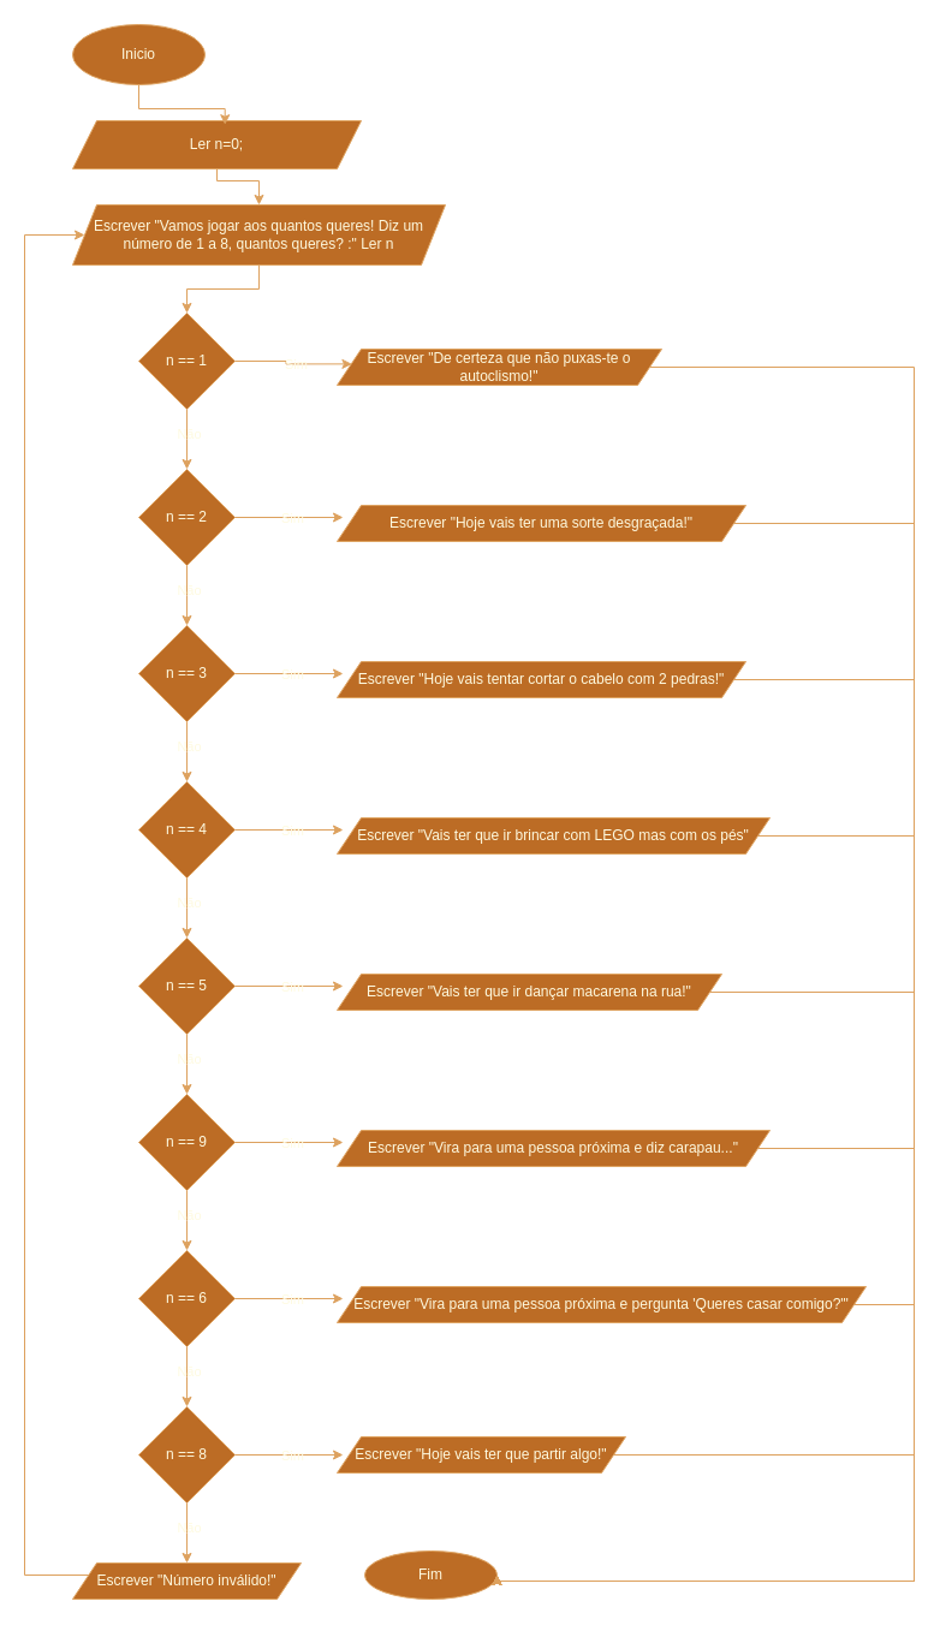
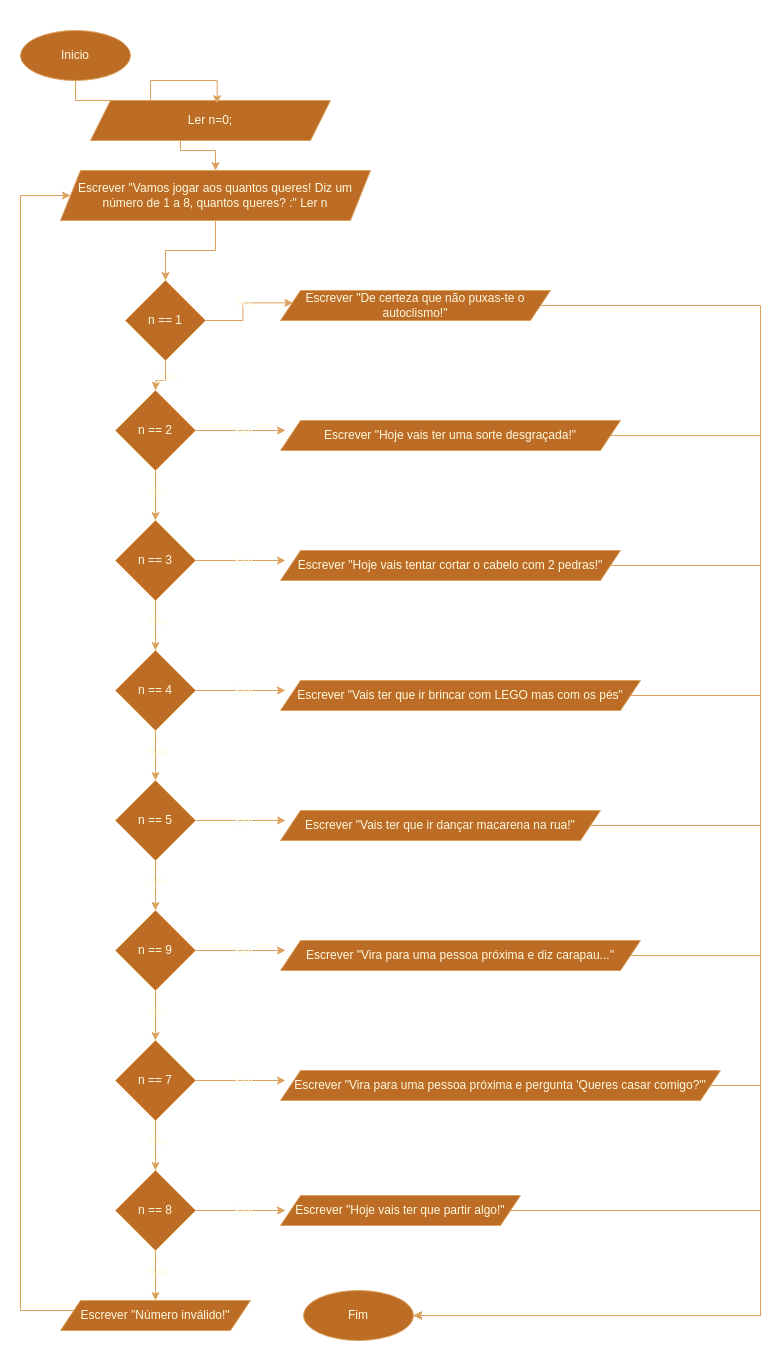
  <mxCell id="0" />
  <mxCell id="1" parent="0" />
- <mxCell id="2" value="Inicio" style="ellipse;whiteSpace=wrap;html=1;labelBackgroundColor=none;fillColor=#BC6C25;strokeColor=#DDA15E;fontColor=#FEFAE0;" vertex="1" parent="1"><mxGeometry x="60" y="20" width="110" height="50" as="geometry" /></mxCell>
+ <mxCell id="2" value="Inicio" style="ellipse;whiteSpace=wrap;html=1;labelBackgroundColor=none;fillColor=#BC6C25;strokeColor=#DDA15E;fontColor=#FEFAE0;" vertex="1" parent="1"><mxGeometry x="20" y="30" width="110" height="50" as="geometry" /></mxCell>
  <mxCell id="3" style="edgeStyle=orthogonalEdgeStyle;rounded=0;orthogonalLoop=1;jettySize=auto;html=1;entryX=0.5;entryY=0;entryDx=0;entryDy=0;labelBackgroundColor=none;fontColor=default;strokeColor=#DDA15E;" edge="1" parent="1" source="4" target="7"><mxGeometry relative="1" as="geometry"><Array as="points"><mxPoint x="180" y="150" /><mxPoint x="215" y="150" /></Array></mxGeometry></mxCell>
- <mxCell id="4" value="Ler n=0;" style="shape=parallelogram;perimeter=parallelogramPerimeter;whiteSpace=wrap;html=1;fixedSize=1;labelBackgroundColor=none;fillColor=#BC6C25;strokeColor=#DDA15E;fontColor=#FEFAE0;" vertex="1" parent="1"><mxGeometry x="60" y="100" width="240" height="40" as="geometry" /></mxCell>
+ <mxCell id="4" value="Ler n=0;" style="shape=parallelogram;perimeter=parallelogramPerimeter;whiteSpace=wrap;html=1;fixedSize=1;labelBackgroundColor=none;fillColor=#BC6C25;strokeColor=#DDA15E;fontColor=#FEFAE0;" vertex="1" parent="1"><mxGeometry x="90" y="100" width="240" height="40" as="geometry" /></mxCell>
  <mxCell id="5" style="edgeStyle=orthogonalEdgeStyle;rounded=0;orthogonalLoop=1;jettySize=auto;html=1;entryX=0.528;entryY=0.08;entryDx=0;entryDy=0;entryPerimeter=0;labelBackgroundColor=none;fontColor=default;strokeColor=#DDA15E;" edge="1" parent="1" source="2" target="4"><mxGeometry relative="1" as="geometry" /></mxCell>
  <mxCell id="6" style="edgeStyle=orthogonalEdgeStyle;rounded=0;orthogonalLoop=1;jettySize=auto;html=1;labelBackgroundColor=none;strokeColor=#DDA15E;fontColor=default;" edge="1" parent="1" source="7" target="13"><mxGeometry relative="1" as="geometry" /></mxCell>
  <mxCell id="7" value="Escrever &quot;Vamos jogar aos quantos queres! Diz um número de 1 a 8, quantos queres? :&quot; Ler n" style="shape=parallelogram;perimeter=parallelogramPerimeter;whiteSpace=wrap;html=1;fixedSize=1;labelBackgroundColor=none;fillColor=#BC6C25;strokeColor=#DDA15E;fontColor=#FEFAE0;" vertex="1" parent="1"><mxGeometry x="60" y="170" width="310" height="50" as="geometry" /></mxCell>
- <mxCell id="8" value="Fim" style="ellipse;whiteSpace=wrap;html=1;labelBackgroundColor=none;fillColor=#BC6C25;strokeColor=#DDA15E;fontColor=#FEFAE0;" vertex="1" parent="1"><mxGeometry x="303" y="1290" width="110" height="40" as="geometry" /></mxCell>
+ <mxCell id="8" value="Fim" style="ellipse;whiteSpace=wrap;html=1;labelBackgroundColor=none;fillColor=#BC6C25;strokeColor=#DDA15E;fontColor=#FEFAE0;" vertex="1" parent="1"><mxGeometry x="303" y="1290" width="110" height="50" as="geometry" /></mxCell>
  <mxCell id="9" style="edgeStyle=orthogonalEdgeStyle;rounded=0;orthogonalLoop=1;jettySize=auto;html=1;labelBackgroundColor=none;strokeColor=#DDA15E;fontColor=default;" edge="1" parent="1" source="13"><mxGeometry relative="1" as="geometry"><mxPoint x="155" y="390" as="targetPoint" /></mxGeometry></mxCell>
  <mxCell id="10" value="Não" style="edgeLabel;html=1;align=center;verticalAlign=middle;resizable=0;points=[];labelBackgroundColor=none;fontColor=#FEFAE0;" vertex="1" connectable="0" parent="9"><mxGeometry x="-0.211" y="1" relative="1" as="geometry"><mxPoint as="offset" /></mxGeometry></mxCell>
  <mxCell id="11" style="edgeStyle=orthogonalEdgeStyle;rounded=0;orthogonalLoop=1;jettySize=auto;html=1;entryX=0.046;entryY=0.413;entryDx=0;entryDy=0;entryPerimeter=0;labelBackgroundColor=none;strokeColor=#DDA15E;fontColor=default;" edge="1" parent="1" source="13" target="52"><mxGeometry relative="1" as="geometry"><mxPoint x="285" y="300" as="targetPoint" /></mxGeometry></mxCell>
  <mxCell id="12" value="Sim" style="edgeLabel;html=1;align=center;verticalAlign=middle;resizable=0;points=[];labelBackgroundColor=none;fontColor=#FEFAE0;" vertex="1" connectable="0" parent="11"><mxGeometry x="0.06" relative="1" as="geometry"><mxPoint as="offset" /></mxGeometry></mxCell>
- <mxCell id="13" value="n == 1" style="rhombus;whiteSpace=wrap;html=1;labelBackgroundColor=none;fillColor=#BC6C25;strokeColor=#DDA15E;fontColor=#FEFAE0;" vertex="1" parent="1"><mxGeometry x="115" y="260" width="80" height="80" as="geometry" /></mxCell>
+ <mxCell id="13" value="n == 1" style="rhombus;whiteSpace=wrap;html=1;labelBackgroundColor=none;fillColor=#BC6C25;strokeColor=#DDA15E;fontColor=#FEFAE0;" vertex="1" parent="1"><mxGeometry x="125" y="280" width="80" height="80" as="geometry" /></mxCell>
  <mxCell id="14" style="edgeStyle=orthogonalEdgeStyle;rounded=0;orthogonalLoop=1;jettySize=auto;html=1;labelBackgroundColor=none;strokeColor=#DDA15E;fontColor=default;" edge="1" parent="1" source="18"><mxGeometry relative="1" as="geometry"><mxPoint x="155" y="520" as="targetPoint" /></mxGeometry></mxCell>
  <mxCell id="15" value="Não" style="edgeLabel;html=1;align=center;verticalAlign=middle;resizable=0;points=[];labelBackgroundColor=none;fontColor=#FEFAE0;" vertex="1" connectable="0" parent="14"><mxGeometry x="-0.211" y="1" relative="1" as="geometry"><mxPoint as="offset" /></mxGeometry></mxCell>
  <mxCell id="16" style="edgeStyle=orthogonalEdgeStyle;rounded=0;orthogonalLoop=1;jettySize=auto;html=1;labelBackgroundColor=none;strokeColor=#DDA15E;fontColor=default;" edge="1" parent="1" source="18"><mxGeometry relative="1" as="geometry"><mxPoint x="285" y="430" as="targetPoint" /></mxGeometry></mxCell>
  <mxCell id="17" value="Sim" style="edgeLabel;html=1;align=center;verticalAlign=middle;resizable=0;points=[];labelBackgroundColor=none;fontColor=#FEFAE0;" vertex="1" connectable="0" parent="16"><mxGeometry x="0.06" relative="1" as="geometry"><mxPoint as="offset" /></mxGeometry></mxCell>
  <mxCell id="18" value="n == 2" style="rhombus;whiteSpace=wrap;html=1;labelBackgroundColor=none;fillColor=#BC6C25;strokeColor=#DDA15E;fontColor=#FEFAE0;" vertex="1" parent="1"><mxGeometry x="115" y="390" width="80" height="80" as="geometry" /></mxCell>
  <mxCell id="19" style="edgeStyle=orthogonalEdgeStyle;rounded=0;orthogonalLoop=1;jettySize=auto;html=1;labelBackgroundColor=none;strokeColor=#DDA15E;fontColor=default;" edge="1" parent="1" source="23"><mxGeometry relative="1" as="geometry"><mxPoint x="155" y="650" as="targetPoint" /></mxGeometry></mxCell>
  <mxCell id="20" value="Não" style="edgeLabel;html=1;align=center;verticalAlign=middle;resizable=0;points=[];labelBackgroundColor=none;fontColor=#FEFAE0;" vertex="1" connectable="0" parent="19"><mxGeometry x="-0.211" y="1" relative="1" as="geometry"><mxPoint as="offset" /></mxGeometry></mxCell>
  <mxCell id="21" style="edgeStyle=orthogonalEdgeStyle;rounded=0;orthogonalLoop=1;jettySize=auto;html=1;labelBackgroundColor=none;strokeColor=#DDA15E;fontColor=default;" edge="1" parent="1" source="23"><mxGeometry relative="1" as="geometry"><mxPoint x="285" y="560" as="targetPoint" /></mxGeometry></mxCell>
  <mxCell id="22" value="Sim" style="edgeLabel;html=1;align=center;verticalAlign=middle;resizable=0;points=[];labelBackgroundColor=none;fontColor=#FEFAE0;" vertex="1" connectable="0" parent="21"><mxGeometry x="0.06" relative="1" as="geometry"><mxPoint as="offset" /></mxGeometry></mxCell>
  <mxCell id="23" value="n == 3" style="rhombus;whiteSpace=wrap;html=1;labelBackgroundColor=none;fillColor=#BC6C25;strokeColor=#DDA15E;fontColor=#FEFAE0;" vertex="1" parent="1"><mxGeometry x="115" y="520" width="80" height="80" as="geometry" /></mxCell>
  <mxCell id="24" style="edgeStyle=orthogonalEdgeStyle;rounded=0;orthogonalLoop=1;jettySize=auto;html=1;labelBackgroundColor=none;strokeColor=#DDA15E;fontColor=default;" edge="1" parent="1" source="28"><mxGeometry relative="1" as="geometry"><mxPoint x="155" y="780" as="targetPoint" /></mxGeometry></mxCell>
  <mxCell id="25" value="Não" style="edgeLabel;html=1;align=center;verticalAlign=middle;resizable=0;points=[];labelBackgroundColor=none;fontColor=#FEFAE0;" vertex="1" connectable="0" parent="24"><mxGeometry x="-0.211" y="1" relative="1" as="geometry"><mxPoint as="offset" /></mxGeometry></mxCell>
  <mxCell id="26" style="edgeStyle=orthogonalEdgeStyle;rounded=0;orthogonalLoop=1;jettySize=auto;html=1;labelBackgroundColor=none;strokeColor=#DDA15E;fontColor=default;" edge="1" parent="1" source="28"><mxGeometry relative="1" as="geometry"><mxPoint x="285" y="690" as="targetPoint" /></mxGeometry></mxCell>
  <mxCell id="27" value="Sim" style="edgeLabel;html=1;align=center;verticalAlign=middle;resizable=0;points=[];labelBackgroundColor=none;fontColor=#FEFAE0;" vertex="1" connectable="0" parent="26"><mxGeometry x="0.06" relative="1" as="geometry"><mxPoint as="offset" /></mxGeometry></mxCell>
  <mxCell id="28" value="n == 4" style="rhombus;whiteSpace=wrap;html=1;labelBackgroundColor=none;fillColor=#BC6C25;strokeColor=#DDA15E;fontColor=#FEFAE0;" vertex="1" parent="1"><mxGeometry x="115" y="650" width="80" height="80" as="geometry" /></mxCell>
  <mxCell id="29" style="edgeStyle=orthogonalEdgeStyle;rounded=0;orthogonalLoop=1;jettySize=auto;html=1;labelBackgroundColor=none;strokeColor=#DDA15E;fontColor=default;" edge="1" parent="1" source="33"><mxGeometry relative="1" as="geometry"><mxPoint x="155" y="910" as="targetPoint" /></mxGeometry></mxCell>
  <mxCell id="30" value="Não" style="edgeLabel;html=1;align=center;verticalAlign=middle;resizable=0;points=[];labelBackgroundColor=none;fontColor=#FEFAE0;" vertex="1" connectable="0" parent="29"><mxGeometry x="-0.211" y="1" relative="1" as="geometry"><mxPoint as="offset" /></mxGeometry></mxCell>
  <mxCell id="31" style="edgeStyle=orthogonalEdgeStyle;rounded=0;orthogonalLoop=1;jettySize=auto;html=1;labelBackgroundColor=none;strokeColor=#DDA15E;fontColor=default;" edge="1" parent="1" source="33"><mxGeometry relative="1" as="geometry"><mxPoint x="285" y="820" as="targetPoint" /></mxGeometry></mxCell>
  <mxCell id="32" value="Sim" style="edgeLabel;html=1;align=center;verticalAlign=middle;resizable=0;points=[];labelBackgroundColor=none;fontColor=#FEFAE0;" vertex="1" connectable="0" parent="31"><mxGeometry x="0.06" relative="1" as="geometry"><mxPoint as="offset" /></mxGeometry></mxCell>
  <mxCell id="33" value="n == 5" style="rhombus;whiteSpace=wrap;html=1;labelBackgroundColor=none;fillColor=#BC6C25;strokeColor=#DDA15E;fontColor=#FEFAE0;" vertex="1" parent="1"><mxGeometry x="115" y="780" width="80" height="80" as="geometry" /></mxCell>
  <mxCell id="34" style="edgeStyle=orthogonalEdgeStyle;rounded=0;orthogonalLoop=1;jettySize=auto;html=1;labelBackgroundColor=none;strokeColor=#DDA15E;fontColor=default;" edge="1" parent="1" source="38"><mxGeometry relative="1" as="geometry"><mxPoint x="155" y="1040" as="targetPoint" /></mxGeometry></mxCell>
  <mxCell id="35" value="Não" style="edgeLabel;html=1;align=center;verticalAlign=middle;resizable=0;points=[];labelBackgroundColor=none;fontColor=#FEFAE0;" vertex="1" connectable="0" parent="34"><mxGeometry x="-0.211" y="1" relative="1" as="geometry"><mxPoint as="offset" /></mxGeometry></mxCell>
  <mxCell id="36" style="edgeStyle=orthogonalEdgeStyle;rounded=0;orthogonalLoop=1;jettySize=auto;html=1;labelBackgroundColor=none;strokeColor=#DDA15E;fontColor=default;" edge="1" parent="1" source="38"><mxGeometry relative="1" as="geometry"><mxPoint x="285" y="950" as="targetPoint" /></mxGeometry></mxCell>
  <mxCell id="37" value="Sim" style="edgeLabel;html=1;align=center;verticalAlign=middle;resizable=0;points=[];labelBackgroundColor=none;fontColor=#FEFAE0;" vertex="1" connectable="0" parent="36"><mxGeometry x="0.06" relative="1" as="geometry"><mxPoint as="offset" /></mxGeometry></mxCell>
  <mxCell id="38" value="n == 9" style="rhombus;whiteSpace=wrap;html=1;labelBackgroundColor=none;fillColor=#BC6C25;strokeColor=#DDA15E;fontColor=#FEFAE0;" vertex="1" parent="1"><mxGeometry x="115" y="910" width="80" height="80" as="geometry" /></mxCell>
  <mxCell id="39" style="edgeStyle=orthogonalEdgeStyle;rounded=0;orthogonalLoop=1;jettySize=auto;html=1;labelBackgroundColor=none;strokeColor=#DDA15E;fontColor=default;" edge="1" parent="1" source="43"><mxGeometry relative="1" as="geometry"><mxPoint x="155" y="1170" as="targetPoint" /></mxGeometry></mxCell>
  <mxCell id="40" value="Não" style="edgeLabel;html=1;align=center;verticalAlign=middle;resizable=0;points=[];labelBackgroundColor=none;fontColor=#FEFAE0;" vertex="1" connectable="0" parent="39"><mxGeometry x="-0.211" y="1" relative="1" as="geometry"><mxPoint as="offset" /></mxGeometry></mxCell>
  <mxCell id="41" style="edgeStyle=orthogonalEdgeStyle;rounded=0;orthogonalLoop=1;jettySize=auto;html=1;labelBackgroundColor=none;strokeColor=#DDA15E;fontColor=default;" edge="1" parent="1" source="43"><mxGeometry relative="1" as="geometry"><mxPoint x="285" y="1080" as="targetPoint" /></mxGeometry></mxCell>
  <mxCell id="42" value="Sim" style="edgeLabel;html=1;align=center;verticalAlign=middle;resizable=0;points=[];labelBackgroundColor=none;fontColor=#FEFAE0;" vertex="1" connectable="0" parent="41"><mxGeometry x="0.06" relative="1" as="geometry"><mxPoint as="offset" /></mxGeometry></mxCell>
- <mxCell id="43" value="n == 6" style="rhombus;whiteSpace=wrap;html=1;labelBackgroundColor=none;fillColor=#BC6C25;strokeColor=#DDA15E;fontColor=#FEFAE0;" vertex="1" parent="1"><mxGeometry x="115" y="1040" width="80" height="80" as="geometry" /></mxCell>
+ <mxCell id="43" value="n == 7" style="rhombus;whiteSpace=wrap;html=1;labelBackgroundColor=none;fillColor=#BC6C25;strokeColor=#DDA15E;fontColor=#FEFAE0;" vertex="1" parent="1"><mxGeometry x="115" y="1040" width="80" height="80" as="geometry" /></mxCell>
  <mxCell id="44" style="edgeStyle=orthogonalEdgeStyle;rounded=0;orthogonalLoop=1;jettySize=auto;html=1;labelBackgroundColor=none;strokeColor=#DDA15E;fontColor=default;" edge="1" parent="1" source="48"><mxGeometry relative="1" as="geometry"><mxPoint x="155" y="1300" as="targetPoint" /></mxGeometry></mxCell>
  <mxCell id="45" value="Não" style="edgeLabel;html=1;align=center;verticalAlign=middle;resizable=0;points=[];labelBackgroundColor=none;fontColor=#FEFAE0;" vertex="1" connectable="0" parent="44"><mxGeometry x="-0.211" y="1" relative="1" as="geometry"><mxPoint as="offset" /></mxGeometry></mxCell>
  <mxCell id="46" style="edgeStyle=orthogonalEdgeStyle;rounded=0;orthogonalLoop=1;jettySize=auto;html=1;labelBackgroundColor=none;strokeColor=#DDA15E;fontColor=default;" edge="1" parent="1" source="48"><mxGeometry relative="1" as="geometry"><mxPoint x="285" y="1210" as="targetPoint" /></mxGeometry></mxCell>
  <mxCell id="47" value="Sim" style="edgeLabel;html=1;align=center;verticalAlign=middle;resizable=0;points=[];labelBackgroundColor=none;fontColor=#FEFAE0;" vertex="1" connectable="0" parent="46"><mxGeometry x="0.06" relative="1" as="geometry"><mxPoint as="offset" /></mxGeometry></mxCell>
  <mxCell id="48" value="n == 8" style="rhombus;whiteSpace=wrap;html=1;labelBackgroundColor=none;fillColor=#BC6C25;strokeColor=#DDA15E;fontColor=#FEFAE0;" vertex="1" parent="1"><mxGeometry x="115" y="1170" width="80" height="80" as="geometry" /></mxCell>
  <mxCell id="49" style="edgeStyle=orthogonalEdgeStyle;rounded=0;orthogonalLoop=1;jettySize=auto;html=1;entryX=0;entryY=0.5;entryDx=0;entryDy=0;labelBackgroundColor=none;strokeColor=#DDA15E;fontColor=default;" edge="1" parent="1" source="50" target="7"><mxGeometry relative="1" as="geometry"><Array as="points"><mxPoint x="20" y="1310" /><mxPoint x="20" y="195" /></Array></mxGeometry></mxCell>
  <mxCell id="50" value="Escrever &quot;Número inválido!&quot;" style="shape=parallelogram;perimeter=parallelogramPerimeter;whiteSpace=wrap;html=1;fixedSize=1;labelBackgroundColor=none;fillColor=#BC6C25;strokeColor=#DDA15E;fontColor=#FEFAE0;" vertex="1" parent="1"><mxGeometry x="60" y="1300" width="190" height="30" as="geometry" /></mxCell>
  <mxCell id="51" style="edgeStyle=orthogonalEdgeStyle;rounded=0;orthogonalLoop=1;jettySize=auto;html=1;entryX=1;entryY=0.5;entryDx=0;entryDy=0;labelBackgroundColor=none;strokeColor=#DDA15E;fontColor=default;" edge="1" parent="1" source="52" target="8"><mxGeometry relative="1" as="geometry"><Array as="points"><mxPoint x="760" y="305" /><mxPoint x="760" y="1315" /></Array></mxGeometry></mxCell>
  <mxCell id="52" value="Escrever &quot;De certeza que não puxas-te o autoclismo!&quot;" style="shape=parallelogram;perimeter=parallelogramPerimeter;whiteSpace=wrap;html=1;fixedSize=1;labelBackgroundColor=none;fillColor=#BC6C25;strokeColor=#DDA15E;fontColor=#FEFAE0;" vertex="1" parent="1"><mxGeometry x="280" y="290" width="270" height="30" as="geometry" /></mxCell>
  <mxCell id="53" style="edgeStyle=orthogonalEdgeStyle;rounded=0;orthogonalLoop=1;jettySize=auto;html=1;entryX=1;entryY=0.5;entryDx=0;entryDy=0;labelBackgroundColor=none;strokeColor=#DDA15E;fontColor=default;" edge="1" parent="1" source="54" target="8"><mxGeometry relative="1" as="geometry"><Array as="points"><mxPoint x="760" y="435" /><mxPoint x="760" y="1315" /></Array></mxGeometry></mxCell>
  <mxCell id="54" value="Escrever &quot;Hoje vais ter uma sorte desgraçada!&quot;" style="shape=parallelogram;perimeter=parallelogramPerimeter;whiteSpace=wrap;html=1;fixedSize=1;labelBackgroundColor=none;fillColor=#BC6C25;strokeColor=#DDA15E;fontColor=#FEFAE0;" vertex="1" parent="1"><mxGeometry x="280" y="420" width="340" height="30" as="geometry" /></mxCell>
  <mxCell id="55" style="edgeStyle=orthogonalEdgeStyle;rounded=0;orthogonalLoop=1;jettySize=auto;html=1;entryX=1;entryY=0.5;entryDx=0;entryDy=0;labelBackgroundColor=none;strokeColor=#DDA15E;fontColor=default;" edge="1" parent="1" source="56" target="8"><mxGeometry relative="1" as="geometry"><Array as="points"><mxPoint x="760" y="565" /><mxPoint x="760" y="1315" /></Array></mxGeometry></mxCell>
  <mxCell id="56" value="Escrever &quot;Hoje vais tentar cortar o cabelo com 2 pedras!&quot;" style="shape=parallelogram;perimeter=parallelogramPerimeter;whiteSpace=wrap;html=1;fixedSize=1;labelBackgroundColor=none;fillColor=#BC6C25;strokeColor=#DDA15E;fontColor=#FEFAE0;" vertex="1" parent="1"><mxGeometry x="280" y="550" width="340" height="30" as="geometry" /></mxCell>
  <mxCell id="57" style="edgeStyle=orthogonalEdgeStyle;rounded=0;orthogonalLoop=1;jettySize=auto;html=1;entryX=1;entryY=0.5;entryDx=0;entryDy=0;labelBackgroundColor=none;strokeColor=#DDA15E;fontColor=default;" edge="1" parent="1" source="58" target="8"><mxGeometry relative="1" as="geometry"><Array as="points"><mxPoint x="760" y="695" /><mxPoint x="760" y="1315" /></Array></mxGeometry></mxCell>
  <mxCell id="58" value="Escrever &quot;Vais ter que ir brincar com LEGO mas com os pés&quot;" style="shape=parallelogram;perimeter=parallelogramPerimeter;whiteSpace=wrap;html=1;fixedSize=1;labelBackgroundColor=none;fillColor=#BC6C25;strokeColor=#DDA15E;fontColor=#FEFAE0;" vertex="1" parent="1"><mxGeometry x="280" y="680" width="360" height="30" as="geometry" /></mxCell>
  <mxCell id="59" style="edgeStyle=orthogonalEdgeStyle;rounded=0;orthogonalLoop=1;jettySize=auto;html=1;entryX=1;entryY=0.5;entryDx=0;entryDy=0;labelBackgroundColor=none;strokeColor=#DDA15E;fontColor=default;" edge="1" parent="1" source="60" target="8"><mxGeometry relative="1" as="geometry"><Array as="points"><mxPoint x="760" y="825" /><mxPoint x="760" y="1315" /></Array></mxGeometry></mxCell>
  <mxCell id="60" value="Escrever &quot;Vais ter que ir dançar macarena na rua!&quot;" style="shape=parallelogram;perimeter=parallelogramPerimeter;whiteSpace=wrap;html=1;fixedSize=1;labelBackgroundColor=none;fillColor=#BC6C25;strokeColor=#DDA15E;fontColor=#FEFAE0;" vertex="1" parent="1"><mxGeometry x="280" y="810" width="320" height="30" as="geometry" /></mxCell>
  <mxCell id="61" style="edgeStyle=orthogonalEdgeStyle;rounded=0;orthogonalLoop=1;jettySize=auto;html=1;entryX=1;entryY=0.5;entryDx=0;entryDy=0;labelBackgroundColor=none;strokeColor=#DDA15E;fontColor=default;" edge="1" parent="1" source="62" target="8"><mxGeometry relative="1" as="geometry"><Array as="points"><mxPoint x="760" y="955" /><mxPoint x="760" y="1315" /></Array></mxGeometry></mxCell>
  <mxCell id="62" value="Escrever &quot;Vira para uma pessoa próxima e diz carapau...&quot;" style="shape=parallelogram;perimeter=parallelogramPerimeter;whiteSpace=wrap;html=1;fixedSize=1;labelBackgroundColor=none;fillColor=#BC6C25;strokeColor=#DDA15E;fontColor=#FEFAE0;" vertex="1" parent="1"><mxGeometry x="280" y="940" width="360" height="30" as="geometry" /></mxCell>
  <mxCell id="63" style="edgeStyle=orthogonalEdgeStyle;rounded=0;orthogonalLoop=1;jettySize=auto;html=1;entryX=1;entryY=0.5;entryDx=0;entryDy=0;labelBackgroundColor=none;strokeColor=#DDA15E;fontColor=default;" edge="1" parent="1" source="64" target="8"><mxGeometry relative="1" as="geometry"><Array as="points"><mxPoint x="760" y="1085" /><mxPoint x="760" y="1315" /></Array></mxGeometry></mxCell>
  <mxCell id="64" value="Escrever &quot;Vira para uma pessoa próxima e pergunta 'Queres casar comigo?'&quot;" style="shape=parallelogram;perimeter=parallelogramPerimeter;whiteSpace=wrap;html=1;fixedSize=1;labelBackgroundColor=none;fillColor=#BC6C25;strokeColor=#DDA15E;fontColor=#FEFAE0;" vertex="1" parent="1"><mxGeometry x="280" y="1070" width="440" height="30" as="geometry" /></mxCell>
  <mxCell id="65" style="edgeStyle=orthogonalEdgeStyle;rounded=0;orthogonalLoop=1;jettySize=auto;html=1;entryX=1;entryY=0.5;entryDx=0;entryDy=0;labelBackgroundColor=none;strokeColor=#DDA15E;fontColor=default;" edge="1" parent="1" source="66" target="8"><mxGeometry relative="1" as="geometry"><Array as="points"><mxPoint x="760" y="1210" /><mxPoint x="760" y="1315" /></Array></mxGeometry></mxCell>
  <mxCell id="66" value="Escrever &quot;Hoje vais ter que partir algo!&quot;" style="shape=parallelogram;perimeter=parallelogramPerimeter;whiteSpace=wrap;html=1;fixedSize=1;labelBackgroundColor=none;fillColor=#BC6C25;strokeColor=#DDA15E;fontColor=#FEFAE0;" vertex="1" parent="1"><mxGeometry x="280" y="1195" width="240" height="30" as="geometry" /></mxCell>
